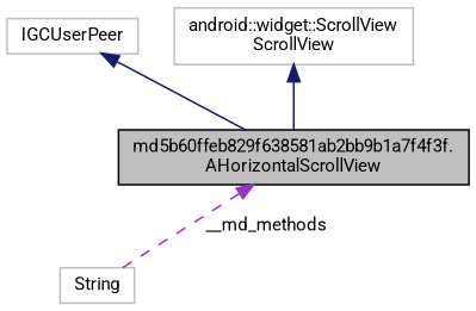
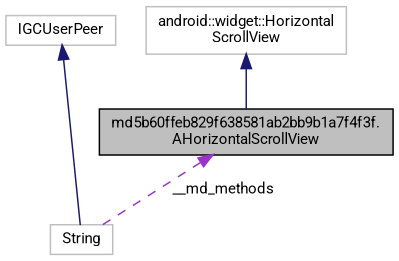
  digraph {
    fontname=Roboto
    node [color=grey75 fillcolor=white fontname=Roboto fontsize=10 shape=record style=filled]
    edge [color=midnightblue dir=back fontname=Roboto fontsize=10 labelfontname=Helvetica labelfontsize=10 style=solid]
    n1 [color=black fillcolor=grey75 fontcolor=black height=0.2 label="md5b60ffeb829f638581ab2bb9b1a7f4f3f.\lAHorizontalScrollView" width=0.4]
    n2 [height=0.2 label=String width=0.4]
-   n3 [height=0.2 label="android::widget::ScrollView\lScrollView" width=0.4]
+   n3 [height=0.2 label="android::widget::Horizontal\lScrollView" width=0.4]
    n4 [height=0.2 label=IGCUserPeer width=0.4]
    n1 -> n2 [color=darkorchid3 label=" __md_methods" style=dashed]
    n3 -> n1
-   n4 -> n1
+   n4 -> n2
  }
